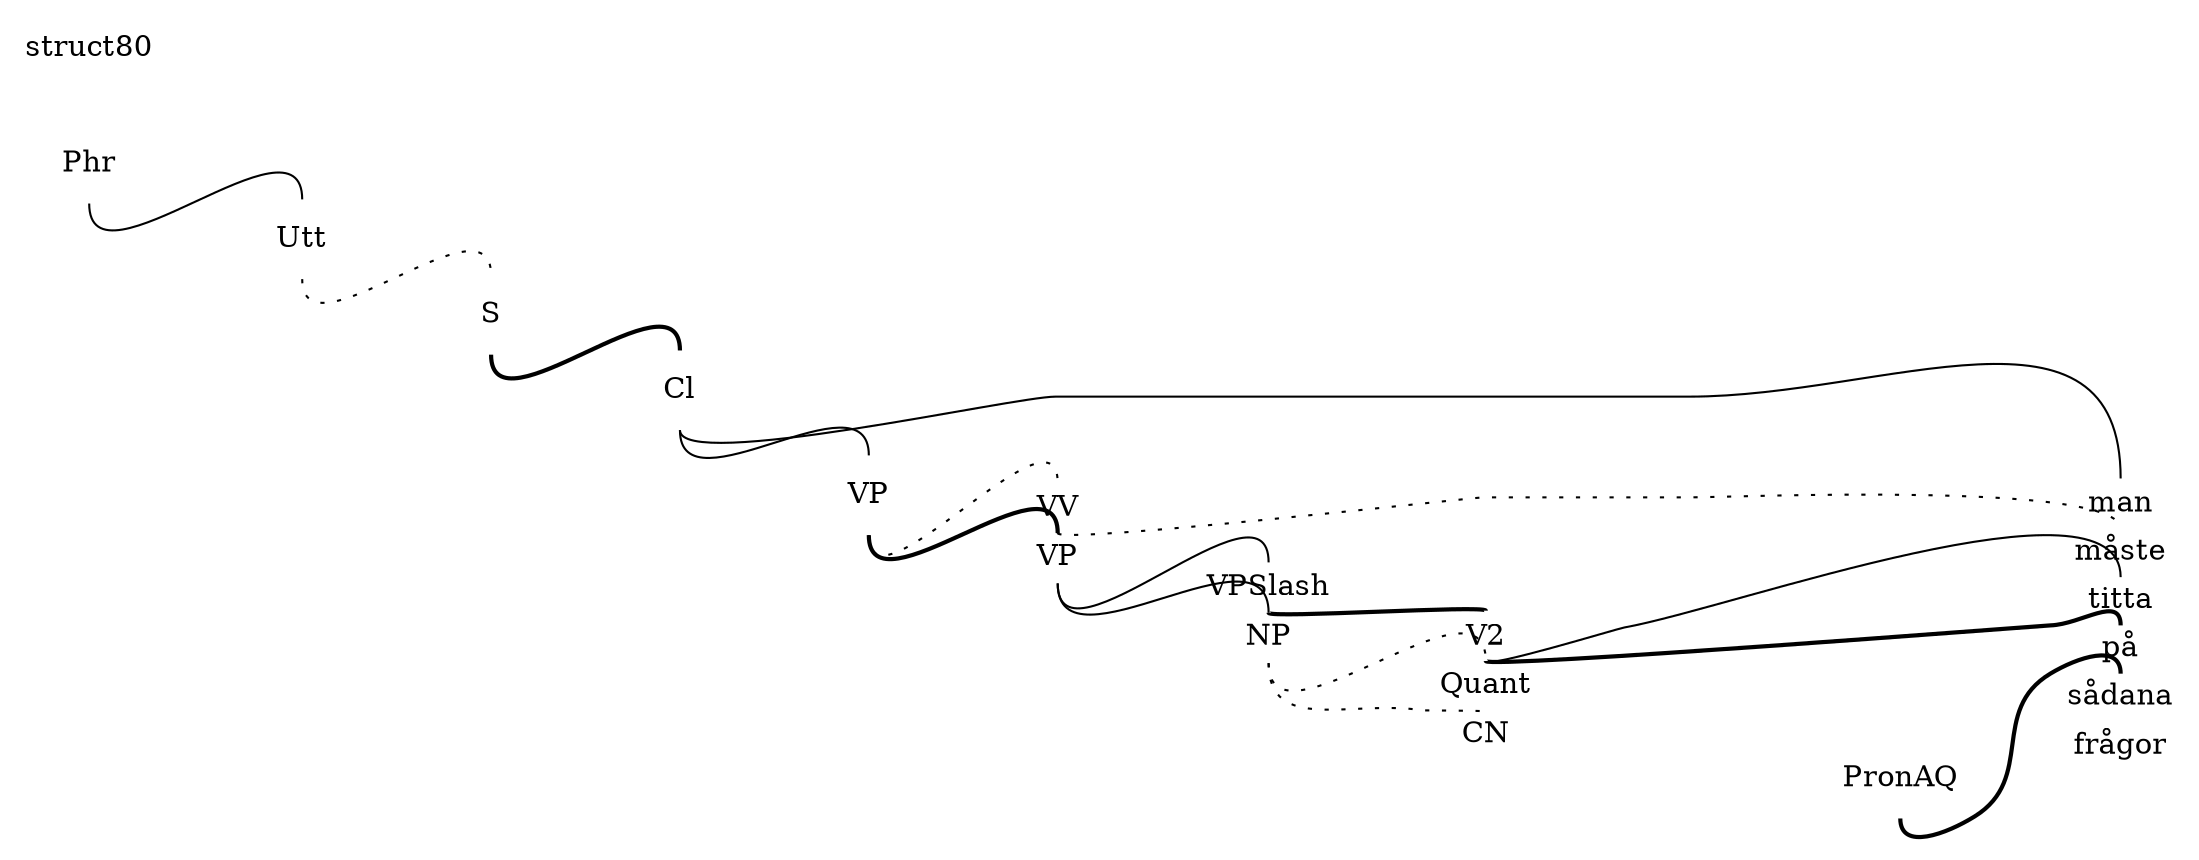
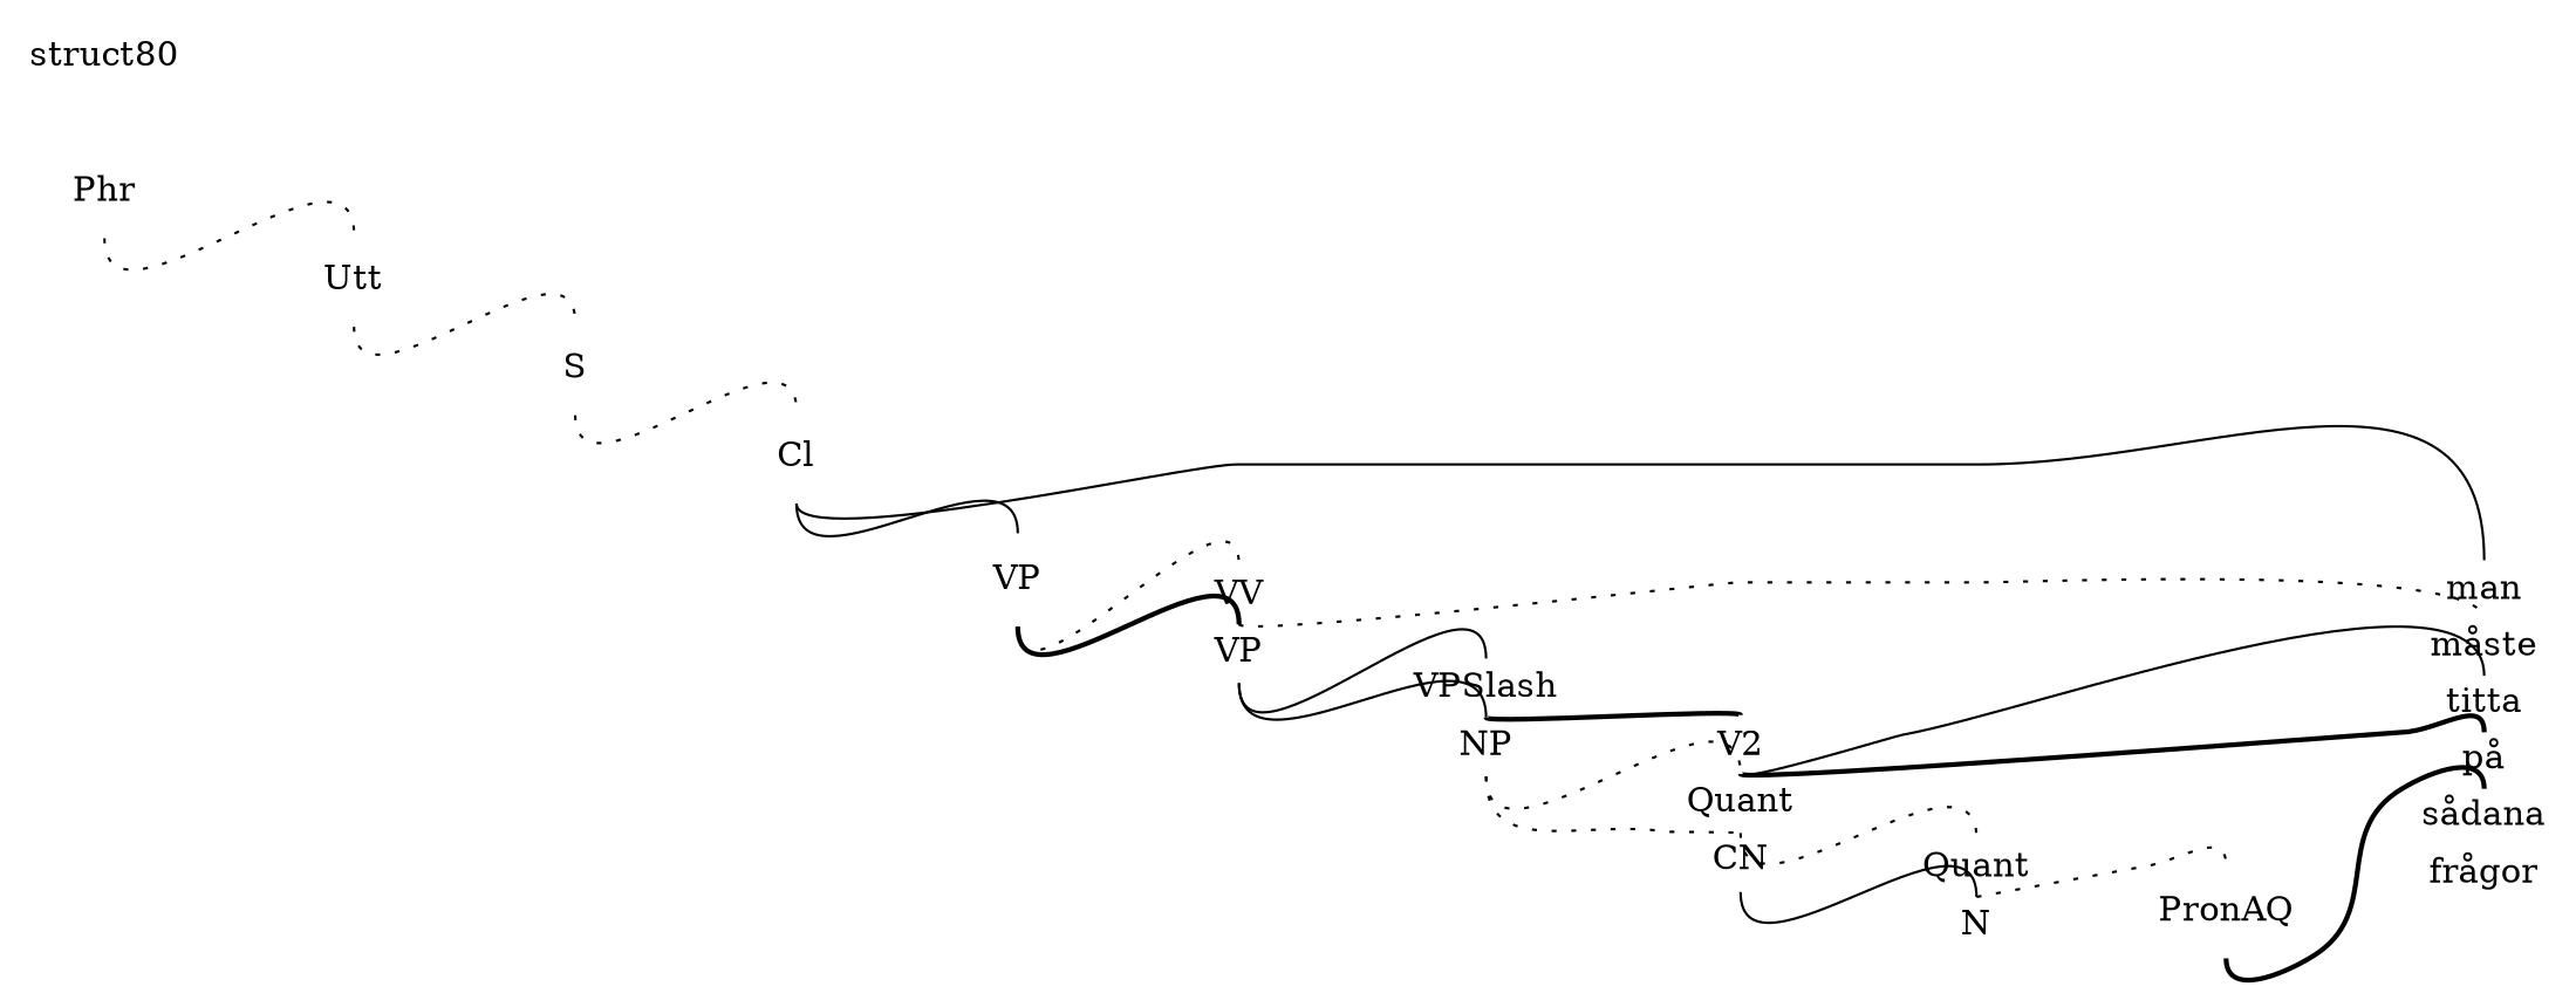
  graph {
    rankdir=LR
    node [color=white shape=record]
    edge [style=dotted tailport="n17:s"]
    n1 [label="<n21>Phr"]
    n2 [label="<n19>Utt"]
    n3 [label="<n18>S"]
    n4 [label="<n17>Cl"]
    n5 [label="<n16>VP"]
    n6 [label="<n99990>man | <n99991>måste | <n99992>titta | <n99993>på | <n99994>sådana | <n99995>frågor"]
    n7 [label="<n5>VV | <n15>VP"]
    n8 [label="<n7>VPSlash | <n14>NP"]
    n9 [label="<n6>V2 | <n11>Quant | <n13>CN"]
+   n10 [label="<n9>Quant | <n12>N"]
    n11 [label="<n8>PronAQ"]
    n12 [label=struct80]
-   n1 -- n2 [headport="n19:n" style=solid tailport="n21:s"]
+   n1 -- n2 [headport="n19:n" tailport="n21:s"]
    n2 -- n3 [headport="n18:n" tailport="n19:s"]
-   n3 -- n4 [headport="n17:n" style=bold tailport="n18:s"]
+   n3 -- n4 [headport="n17:n" tailport="n18:s"]
    n4 -- n5 [headport="n16:n" style=solid]
    n4 -- n6 [headport="n99990:n" style=solid]
    n5 -- n7 [headport="n5:n" tailport="n16:s"]
    n5 -- n7 [headport="n15:n" style=bold tailport="n16:s"]
    n7 -- n6 [headport="n99991:n" tailport="n5:s"]
    n7 -- n8 [headport="n7:n" style=solid tailport="n15:s"]
    n7 -- n8 [headport="n14:n" style=solid tailport="n15:s"]
    n8 -- n9 [headport="n6:n" style=bold tailport="n7:s"]
    n8 -- n9 [headport="n11:n" tailport="n14:s"]
    n8 -- n9 [headport="n13:n" tailport="n14:s"]
    n9 -- n6 [headport="n99992:n" style=solid tailport="n6:s"]
    n9 -- n6 [headport="n99993:n" style=bold tailport="n6:s"]
+   n9 -- n10 [headport="n9:n" tailport="n11:s"]
+   n9 -- n10 [headport="n12:n" style=solid tailport="n13:s"]
+   n10 -- n11 [headport="n8:n" tailport="n9:s"]
    n11 -- n6 [headport="n99994:n" style=bold tailport="n8:s"]
  }
